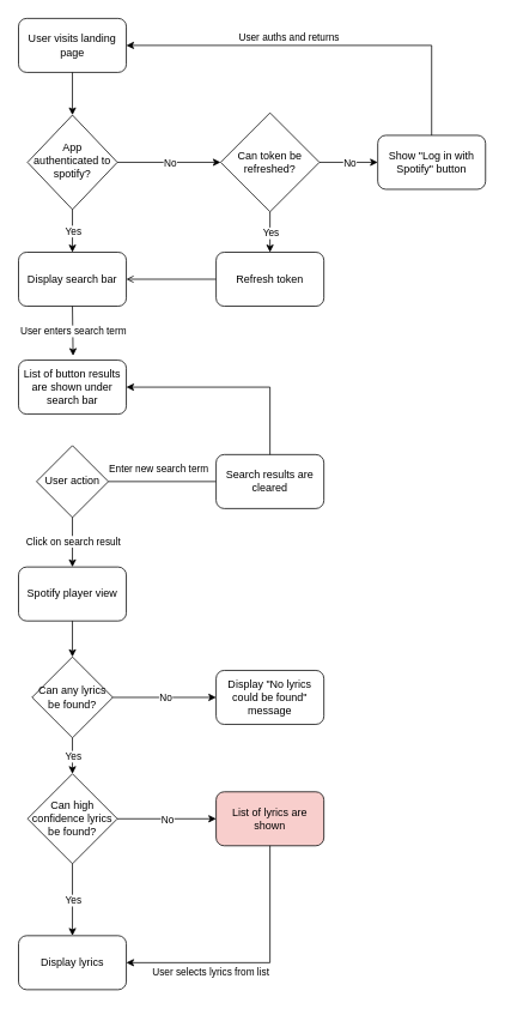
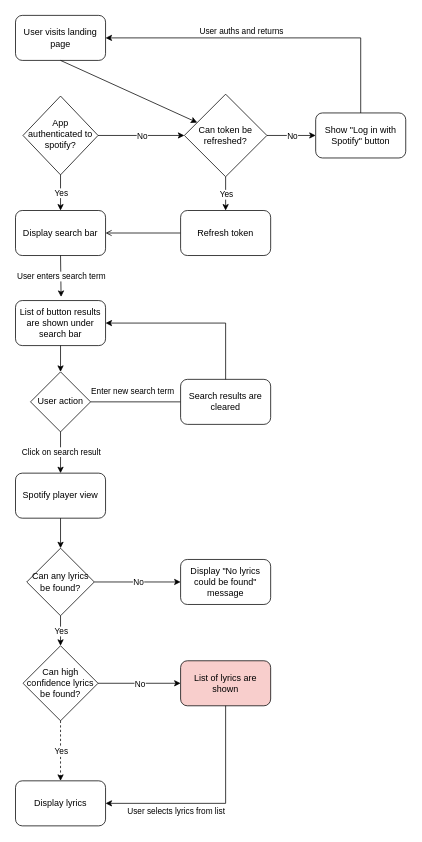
  <mxCell id="0" />
  <mxCell id="1" parent="0" />
  <mxCell id="2" value="User visits landing page" style="rounded=1;whiteSpace=wrap;html=1;" vertex="1" parent="1"><mxGeometry x="20" y="20" width="120" height="60" as="geometry" /></mxCell>
  <mxCell id="3" value="App authenticated to spotify?" style="rhombus;whiteSpace=wrap;html=1;shadow=0;fontFamily=Helvetica;fontSize=12;align=center;strokeWidth=1;spacing=6;spacingTop=-4;" vertex="1" parent="1"><mxGeometry x="30" y="127.5" width="100" height="105" as="geometry" /></mxCell>
  <mxCell id="4" value="Show &quot;Log in with Spotify&quot; button" style="rounded=1;whiteSpace=wrap;html=1;" vertex="1" parent="1"><mxGeometry x="420" y="150" width="120" height="60" as="geometry" /></mxCell>
  <mxCell id="5" value="" style="endArrow=classic;html=1;rounded=0;exitX=1;exitY=0.5;exitDx=0;exitDy=0;entryX=0;entryY=0.5;entryDx=0;entryDy=0;" edge="1" parent="1" source="3" target="41"><mxGeometry relative="1" as="geometry"><mxPoint x="70" y="250" as="sourcePoint" /><mxPoint x="230" y="190" as="targetPoint" /></mxGeometry></mxCell>
  <mxCell id="6" value="No" style="edgeLabel;resizable=0;html=1;align=center;verticalAlign=middle;" connectable="0" vertex="1" parent="5"><mxGeometry relative="1" as="geometry" /></mxCell>
  <mxCell id="7" value="" style="endArrow=classic;html=1;rounded=0;exitX=0.5;exitY=0;exitDx=0;exitDy=0;entryX=1;entryY=0.5;entryDx=0;entryDy=0;" edge="1" parent="1" source="4" target="2"><mxGeometry relative="1" as="geometry"><mxPoint x="280" y="0" as="sourcePoint" /><mxPoint x="380" y="0" as="targetPoint" /><Array as="points"><mxPoint x="480" y="50" /></Array></mxGeometry></mxCell>
  <mxCell id="8" value="User auths and returns" style="edgeLabel;resizable=0;html=1;align=center;verticalAlign=middle;" connectable="0" vertex="1" parent="7"><mxGeometry relative="1" as="geometry"><mxPoint x="-40" y="-10" as="offset" /></mxGeometry></mxCell>
- <mxCell id="9" value="" style="endArrow=classic;html=1;rounded=0;exitX=0.5;exitY=1;exitDx=0;exitDy=0;entryX=0.5;entryY=0;entryDx=0;entryDy=0;" edge="1" parent="1" source="2" target="3"><mxGeometry width="50" height="50" relative="1" as="geometry"><mxPoint x="120" y="150" as="sourcePoint" /><mxPoint x="170" y="100" as="targetPoint" /></mxGeometry></mxCell>
+ <mxCell id="9" value="" style="endArrow=classic;html=1;rounded=0;exitX=0.5;exitY=1;exitDx=0;exitDy=0;" edge="1" parent="1" source="2" target="41"><mxGeometry width="50" height="50" relative="1" as="geometry"><mxPoint x="120" y="150" as="sourcePoint" /><mxPoint x="170" y="100" as="targetPoint" /></mxGeometry></mxCell>
  <mxCell id="10" value="" style="endArrow=classic;html=1;rounded=0;exitX=0.5;exitY=1;exitDx=0;exitDy=0;entryX=0.5;entryY=0;entryDx=0;entryDy=0;" edge="1" parent="1" source="3" target="12"><mxGeometry relative="1" as="geometry"><mxPoint x="90" y="260" as="sourcePoint" /><mxPoint x="80" y="300" as="targetPoint" /></mxGeometry></mxCell>
  <mxCell id="11" value="Yes" style="edgeLabel;resizable=0;html=1;align=center;verticalAlign=middle;" connectable="0" vertex="1" parent="10"><mxGeometry relative="1" as="geometry" /></mxCell>
  <mxCell id="12" value="Display search bar" style="rounded=1;whiteSpace=wrap;html=1;" vertex="1" parent="1"><mxGeometry x="20" y="280" width="120" height="60" as="geometry" /></mxCell>
  <mxCell id="13" value="List of button results are shown under search bar" style="rounded=1;whiteSpace=wrap;html=1;" vertex="1" parent="1"><mxGeometry x="20" y="400" width="120" height="60" as="geometry" /></mxCell>
  <mxCell id="14" value="User action" style="rhombus;whiteSpace=wrap;html=1;" vertex="1" parent="1"><mxGeometry x="40" y="495" width="80" height="80" as="geometry" /></mxCell>
  <mxCell id="15" value="" style="endArrow=none;html=1;rounded=0;exitX=1;exitY=0.5;exitDx=0;exitDy=0;entryX=0;entryY=0.5;entryDx=0;entryDy=0;" edge="1" parent="1" source="14" target="17"><mxGeometry relative="1" as="geometry"><mxPoint x="170" y="540" as="sourcePoint" /><mxPoint x="260" y="535" as="targetPoint" /></mxGeometry></mxCell>
  <mxCell id="16" value="Enter new search term" style="edgeLabel;resizable=0;html=1;align=center;verticalAlign=middle;" connectable="0" vertex="1" parent="15"><mxGeometry relative="1" as="geometry"><mxPoint x="-5" y="-15" as="offset" /></mxGeometry></mxCell>
  <mxCell id="17" value="Search results are cleared" style="rounded=1;whiteSpace=wrap;html=1;" vertex="1" parent="1"><mxGeometry x="240" y="505" width="120" height="60" as="geometry" /></mxCell>
  <mxCell id="18" value="" style="endArrow=classic;html=1;rounded=0;exitX=0.5;exitY=0;exitDx=0;exitDy=0;entryX=1;entryY=0.5;entryDx=0;entryDy=0;" edge="1" parent="1" source="17" target="13"><mxGeometry width="50" height="50" relative="1" as="geometry"><mxPoint x="250" y="420" as="sourcePoint" /><mxPoint x="300" y="370" as="targetPoint" /><Array as="points"><mxPoint x="300" y="430" /></Array></mxGeometry></mxCell>
+ <mxCell id="19" value="" style="endArrow=classic;html=1;rounded=0;exitX=0.5;exitY=1;exitDx=0;exitDy=0;entryX=0.5;entryY=0;entryDx=0;entryDy=0;" edge="1" parent="1" source="13" target="14"><mxGeometry width="50" height="50" relative="1" as="geometry"><mxPoint x="-30" y="550" as="sourcePoint" /><mxPoint x="20" y="500" as="targetPoint" /></mxGeometry></mxCell>
  <mxCell id="20" value="" style="endArrow=classic;html=1;rounded=0;exitX=0.5;exitY=1;exitDx=0;exitDy=0;entryX=0.5;entryY=0;entryDx=0;entryDy=0;" edge="1" parent="1" source="14" target="22"><mxGeometry relative="1" as="geometry"><mxPoint x="100" y="580" as="sourcePoint" /><mxPoint x="80" y="630" as="targetPoint" /></mxGeometry></mxCell>
  <mxCell id="21" value="Click on search result" style="edgeLabel;resizable=0;html=1;align=center;verticalAlign=middle;" connectable="0" vertex="1" parent="20"><mxGeometry relative="1" as="geometry"><mxPoint y="-2" as="offset" /></mxGeometry></mxCell>
  <mxCell id="22" value="Spotify player view" style="rounded=1;whiteSpace=wrap;html=1;" vertex="1" parent="1"><mxGeometry x="20" y="630" width="120" height="60" as="geometry" /></mxCell>
  <mxCell id="23" value="Can high confidence lyrics be found?" style="rhombus;whiteSpace=wrap;html=1;" vertex="1" parent="1"><mxGeometry x="30" y="860" width="100" height="100" as="geometry" /></mxCell>
  <mxCell id="24" value="Can any lyrics be found?" style="rhombus;whiteSpace=wrap;html=1;" vertex="1" parent="1"><mxGeometry x="35" y="730" width="90" height="90" as="geometry" /></mxCell>
  <mxCell id="25" value="" style="endArrow=classic;html=1;rounded=0;exitX=0.5;exitY=1;exitDx=0;exitDy=0;entryX=0.5;entryY=0;entryDx=0;entryDy=0;" edge="1" parent="1" source="22" target="24"><mxGeometry width="50" height="50" relative="1" as="geometry"><mxPoint x="230" y="750" as="sourcePoint" /><mxPoint x="280" y="700" as="targetPoint" /></mxGeometry></mxCell>
  <mxCell id="26" value="" style="endArrow=classic;html=1;rounded=0;exitX=0.5;exitY=1;exitDx=0;exitDy=0;entryX=0.5;entryY=0;entryDx=0;entryDy=0;" edge="1" parent="1" source="24" target="23"><mxGeometry relative="1" as="geometry"><mxPoint x="180" y="820" as="sourcePoint" /><mxPoint x="280" y="820" as="targetPoint" /></mxGeometry></mxCell>
  <mxCell id="27" value="Yes" style="edgeLabel;resizable=0;html=1;align=center;verticalAlign=middle;" connectable="0" vertex="1" parent="26"><mxGeometry relative="1" as="geometry" /></mxCell>
  <mxCell id="28" value="" style="endArrow=classic;html=1;rounded=0;exitX=1;exitY=0.5;exitDx=0;exitDy=0;entryX=0;entryY=0.5;entryDx=0;entryDy=0;" edge="1" parent="1" source="24" target="30"><mxGeometry relative="1" as="geometry"><mxPoint x="150" y="780" as="sourcePoint" /><mxPoint x="210" y="775" as="targetPoint" /></mxGeometry></mxCell>
  <mxCell id="29" value="No" style="edgeLabel;resizable=0;html=1;align=center;verticalAlign=middle;" connectable="0" vertex="1" parent="28"><mxGeometry relative="1" as="geometry" /></mxCell>
  <mxCell id="30" value="Display &quot;No lyrics could be found&quot; message" style="rounded=1;whiteSpace=wrap;html=1;" vertex="1" parent="1"><mxGeometry x="240" y="745" width="120" height="60" as="geometry" /></mxCell>
  <mxCell id="31" value="" style="endArrow=classic;html=1;rounded=0;exitX=1;exitY=0.5;exitDx=0;exitDy=0;entryX=0;entryY=0.5;entryDx=0;entryDy=0;" edge="1" parent="1" source="23" target="35"><mxGeometry relative="1" as="geometry"><mxPoint x="160" y="900" as="sourcePoint" /><mxPoint x="260" y="900" as="targetPoint" /></mxGeometry></mxCell>
  <mxCell id="32" value="No" style="edgeLabel;resizable=0;html=1;align=center;verticalAlign=middle;" connectable="0" vertex="1" parent="31"><mxGeometry relative="1" as="geometry" /></mxCell>
- <mxCell id="33" value="" style="endArrow=classic;html=1;rounded=0;exitX=0.5;exitY=1;exitDx=0;exitDy=0;entryX=0.5;entryY=0;entryDx=0;entryDy=0;" edge="1" parent="1" source="23" target="36"><mxGeometry relative="1" as="geometry"><mxPoint x="120" y="990" as="sourcePoint" /><mxPoint x="220" y="990" as="targetPoint" /></mxGeometry></mxCell>
+ <mxCell id="33" value="" style="endArrow=classic;html=1;rounded=0;exitX=0.5;exitY=1;exitDx=0;exitDy=0;entryX=0.5;entryY=0;entryDx=0;entryDy=0;dashed=1;" edge="1" parent="1" source="23" target="36"><mxGeometry relative="1" as="geometry"><mxPoint x="120" y="990" as="sourcePoint" /><mxPoint x="220" y="990" as="targetPoint" /></mxGeometry></mxCell>
  <mxCell id="34" value="Yes" style="edgeLabel;resizable=0;html=1;align=center;verticalAlign=middle;" connectable="0" vertex="1" parent="33"><mxGeometry relative="1" as="geometry" /></mxCell>
  <mxCell id="35" value="List of lyrics are shown" style="rounded=1;whiteSpace=wrap;html=1;fillColor=#f8cecc;" vertex="1" parent="1"><mxGeometry x="240" y="880" width="120" height="60" as="geometry" /></mxCell>
  <mxCell id="36" value="Display lyrics" style="rounded=1;whiteSpace=wrap;html=1;" vertex="1" parent="1"><mxGeometry x="20" y="1040" width="120" height="60" as="geometry" /></mxCell>
  <mxCell id="37" value="" style="endArrow=classic;html=1;rounded=0;exitX=0.5;exitY=1;exitDx=0;exitDy=0;entryX=1;entryY=0.5;entryDx=0;entryDy=0;" edge="1" parent="1" source="35" target="36"><mxGeometry relative="1" as="geometry"><mxPoint x="210" y="1040" as="sourcePoint" /><mxPoint x="310" y="1040" as="targetPoint" /><Array as="points"><mxPoint x="300" y="1070" /></Array></mxGeometry></mxCell>
  <mxCell id="38" value="User selects lyrics from list" style="edgeLabel;resizable=0;html=1;align=center;verticalAlign=middle;" connectable="0" vertex="1" parent="37"><mxGeometry relative="1" as="geometry"><mxPoint x="-52" y="10" as="offset" /></mxGeometry></mxCell>
  <mxCell id="39" value="" style="endArrow=classic;html=1;rounded=0;exitX=0.5;exitY=1;exitDx=0;exitDy=0;entryX=0.506;entryY=-0.081;entryDx=0;entryDy=0;entryPerimeter=0;" edge="1" parent="1" source="12" target="13"><mxGeometry relative="1" as="geometry"><mxPoint x="140" y="380" as="sourcePoint" /><mxPoint x="240" y="380" as="targetPoint" /></mxGeometry></mxCell>
  <mxCell id="40" value="User enters search term" style="edgeLabel;resizable=0;html=1;align=center;verticalAlign=middle;" connectable="0" vertex="1" parent="39"><mxGeometry relative="1" as="geometry" /></mxCell>
  <mxCell id="41" value="Can token be refreshed?" style="rhombus;whiteSpace=wrap;html=1;" vertex="1" parent="1"><mxGeometry x="245" y="125" width="110" height="110" as="geometry" /></mxCell>
  <mxCell id="42" value="" style="edgeStyle=orthogonalEdgeStyle;rounded=0;orthogonalLoop=1;jettySize=auto;html=1;endArrow=open;" edge="1" parent="1" source="43" target="12"><mxGeometry relative="1" as="geometry" /></mxCell>
  <mxCell id="43" value="Refresh token" style="rounded=1;whiteSpace=wrap;html=1;" vertex="1" parent="1"><mxGeometry x="240" y="280" width="120" height="60" as="geometry" /></mxCell>
  <mxCell id="44" value="" style="endArrow=classic;html=1;rounded=0;exitX=1;exitY=0.5;exitDx=0;exitDy=0;entryX=0;entryY=0.5;entryDx=0;entryDy=0;" edge="1" parent="1" source="41" target="4"><mxGeometry relative="1" as="geometry"><mxPoint x="390" y="250" as="sourcePoint" /><mxPoint x="490" y="250" as="targetPoint" /></mxGeometry></mxCell>
  <mxCell id="45" value="No" style="edgeLabel;resizable=0;html=1;align=center;verticalAlign=middle;" connectable="0" vertex="1" parent="44"><mxGeometry relative="1" as="geometry" /></mxCell>
  <mxCell id="46" value="" style="endArrow=classic;html=1;rounded=0;exitX=0.5;exitY=1;exitDx=0;exitDy=0;entryX=0.5;entryY=0;entryDx=0;entryDy=0;" edge="1" parent="1" source="41" target="43"><mxGeometry relative="1" as="geometry"><mxPoint x="390" y="250" as="sourcePoint" /><mxPoint x="490" y="250" as="targetPoint" /></mxGeometry></mxCell>
  <mxCell id="47" value="Yes" style="edgeLabel;resizable=0;html=1;align=center;verticalAlign=middle;" connectable="0" vertex="1" parent="46"><mxGeometry relative="1" as="geometry" /></mxCell>
